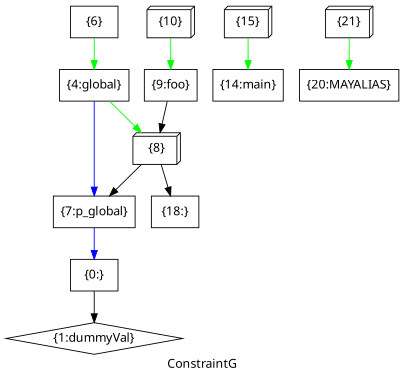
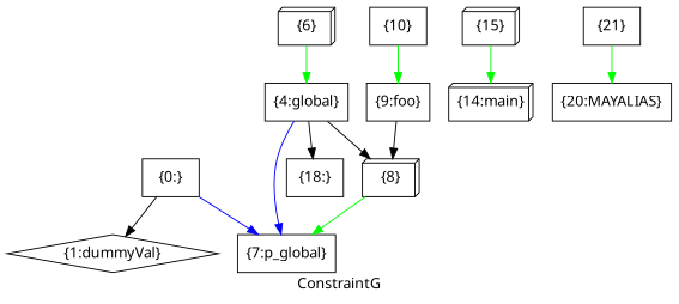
  digraph {
    fontname="Noto Sans"
    label=ConstraintG
    node [fontname="Noto Sans" shape=box]
    edge [color=green fontname="Noto Sans"]
    n1 [label="{0:}"]
    n2 [label="{1:dummyVal}" shape=diamond]
    n3 [label="{7:p_global}"]
    n4 [label="{8}" shape=box3d]
    n5 [label="{18:}"]
    n6 [label="{4:global}"]
-   n7 [label="{6}"]
+   n7 [label="{6}" shape=box3d]
    n8 [label="{9:foo}"]
-   n9 [label="{10}" shape=box3d]
-   n10 [label="{14:main}"]
+   n9 [label="{10}"]
+   n10 [label="{14:main}" shape=box3d]
    n11 [label="{15}" shape=box3d]
    n12 [label="{20:MAYALIAS}"]
-   n13 [label="{21}" shape=box3d]
+   n13 [label="{21}"]
    n1 -> n2 [color=black]
-   n3 -> n1 [color=blue]
-   n4 -> n3 [color=black]
-   n4 -> n5 [color=black]
+   n1 -> n3 [color=blue]
+   n4 -> n3
+   n6 -> n5 [color=black]
    n6 -> n3 [color=blue]
-   n6 -> n4
+   n6 -> n4 [color=black]
    n7 -> n6
    n8 -> n4 [color=black]
    n9 -> n8
    n11 -> n10
    n13 -> n12
  }
